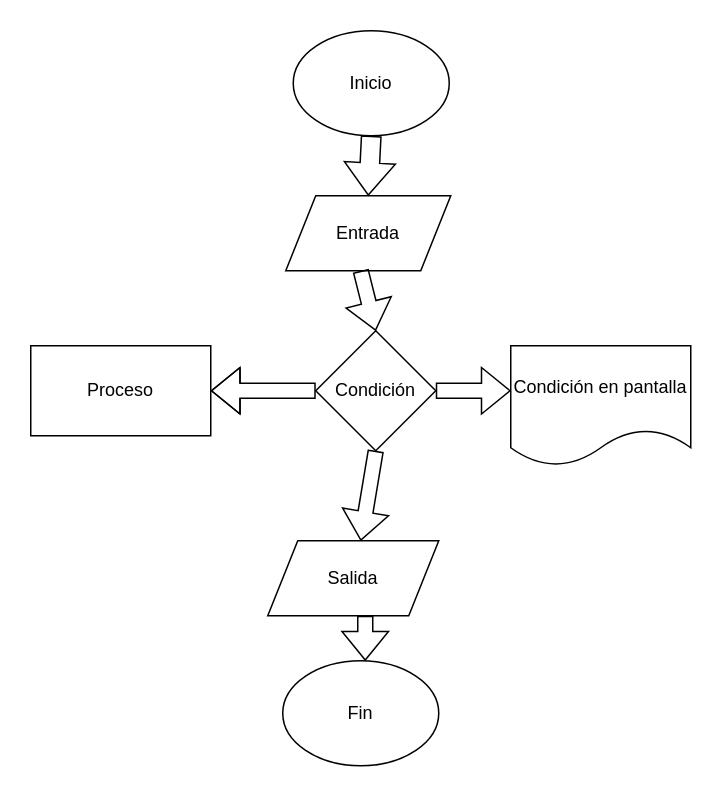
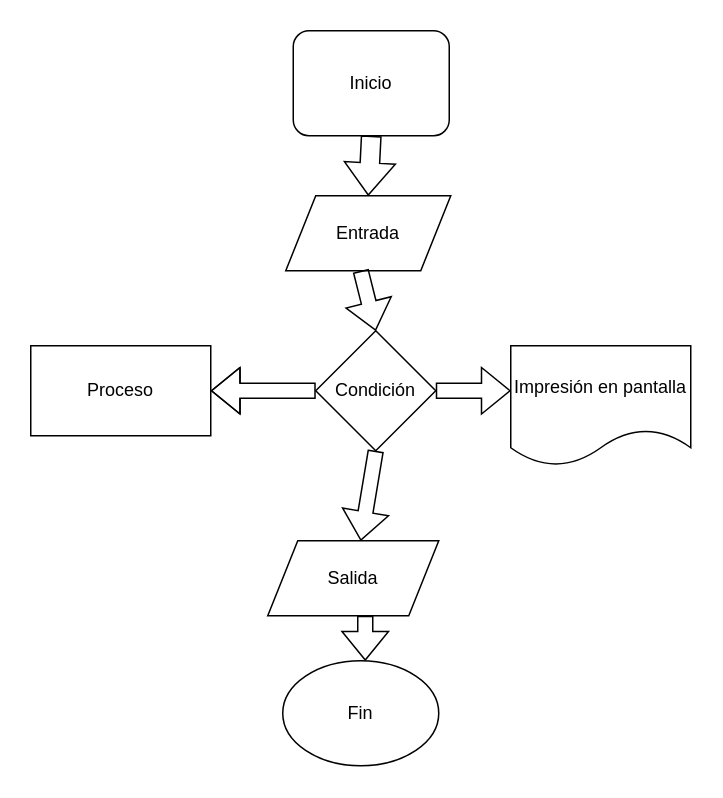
  <mxCell id="0" />
  <mxCell id="1" parent="0" />
- <mxCell id="2" value="Inicio" style="ellipse;whiteSpace=wrap;html=1;" parent="1" vertex="1"><mxGeometry x="195" y="20" width="104" height="70" as="geometry" /></mxCell>
+ <mxCell id="2" value="Inicio" style="whiteSpace=wrap;html=1;rounded=1;" parent="1" vertex="1"><mxGeometry x="195" y="20" width="104" height="70" as="geometry" /></mxCell>
  <mxCell id="3" value="Fin" style="ellipse;whiteSpace=wrap;html=1;" parent="1" vertex="1"><mxGeometry x="188" y="440" width="104" height="70" as="geometry" /></mxCell>
  <mxCell id="4" value="Entrada" style="shape=parallelogram;perimeter=parallelogramPerimeter;whiteSpace=wrap;html=1;fixedSize=1;" parent="1" vertex="1"><mxGeometry x="190" y="130" width="110" height="50" as="geometry" /></mxCell>
  <mxCell id="5" value="Salida" style="shape=parallelogram;perimeter=parallelogramPerimeter;whiteSpace=wrap;html=1;fixedSize=1;" parent="1" vertex="1"><mxGeometry x="178" y="360" width="114" height="50" as="geometry" /></mxCell>
  <mxCell id="6" value="Condición" style="rhombus;whiteSpace=wrap;html=1;" vertex="1" parent="1"><mxGeometry x="210" y="220" width="80" height="80" as="geometry" /></mxCell>
  <mxCell id="7" value="" style="shape=flexArrow;endArrow=classic;html=1;rounded=0;exitX=1;exitY=0.5;exitDx=0;exitDy=0;" edge="1" parent="1" source="6"><mxGeometry width="50" height="50" relative="1" as="geometry"><mxPoint x="220" y="280" as="sourcePoint" /><mxPoint x="340" y="260" as="targetPoint" /></mxGeometry></mxCell>
  <mxCell id="8" value="" style="shape=flexArrow;endArrow=classic;html=1;rounded=0;exitX=0;exitY=0.5;exitDx=0;exitDy=0;" edge="1" parent="1" source="6"><mxGeometry width="50" height="50" relative="1" as="geometry"><mxPoint x="290" y="270" as="sourcePoint" /><mxPoint x="140" y="260" as="targetPoint" /><Array as="points"><mxPoint x="200" y="260" /></Array></mxGeometry></mxCell>
  <mxCell id="9" value="Proceso" style="rounded=0;whiteSpace=wrap;html=1;" vertex="1" parent="1"><mxGeometry x="20" y="230" width="120" height="60" as="geometry" /></mxCell>
- <mxCell id="10" value="Condición en pantalla" style="shape=document;whiteSpace=wrap;html=1;boundedLbl=1;" vertex="1" parent="1"><mxGeometry x="340" y="230" width="120" height="80" as="geometry" /></mxCell>
+ <mxCell id="10" value="Impresión en pantalla" style="shape=document;whiteSpace=wrap;html=1;boundedLbl=1;" vertex="1" parent="1"><mxGeometry x="340" y="230" width="120" height="80" as="geometry" /></mxCell>
  <mxCell id="11" value="" style="shape=flexArrow;endArrow=classic;html=1;rounded=0;entryX=0.5;entryY=0;entryDx=0;entryDy=0;" edge="1" parent="1" target="6"><mxGeometry width="50" height="50" relative="1" as="geometry"><mxPoint x="240" y="180" as="sourcePoint" /><mxPoint x="270" y="230" as="targetPoint" /></mxGeometry></mxCell>
  <mxCell id="12" value="" style="shape=flexArrow;endArrow=classic;html=1;rounded=0;exitX=0.5;exitY=1;exitDx=0;exitDy=0;entryX=0.5;entryY=0;entryDx=0;entryDy=0;width=13;endSize=6.81;" edge="1" parent="1" source="2" target="4"><mxGeometry width="50" height="50" relative="1" as="geometry"><mxPoint x="257" y="190" as="sourcePoint" /><mxPoint x="250" y="230" as="targetPoint" /></mxGeometry></mxCell>
  <mxCell id="13" value="" style="shape=flexArrow;endArrow=classic;html=1;rounded=0;exitX=0.5;exitY=1;exitDx=0;exitDy=0;" edge="1" parent="1" source="6"><mxGeometry width="50" height="50" relative="1" as="geometry"><mxPoint x="220" y="380" as="sourcePoint" /><mxPoint x="240" y="360" as="targetPoint" /></mxGeometry></mxCell>
  <mxCell id="14" value="" style="shape=flexArrow;endArrow=classic;html=1;rounded=0;exitX=0.5;exitY=1;exitDx=0;exitDy=0;" edge="1" parent="1"><mxGeometry width="50" height="50" relative="1" as="geometry"><mxPoint x="243" y="410" as="sourcePoint" /><mxPoint x="243" y="440" as="targetPoint" /></mxGeometry></mxCell>
